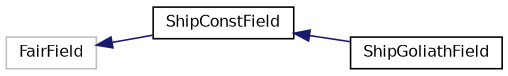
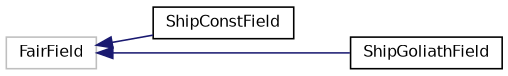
  digraph {
    rankdir=LR
    node [color=black fillcolor=white fontname=Helvetica fontsize=10 shape=record style=filled]
    edge [color=midnightblue dir=back fontname=Helvetica fontsize=10 labelfontname=Helvetica labelfontsize=10 style=solid]
    n1 [color=grey75 height=0.2 label=FairField width=0.4]
    n2 [height=0.2 label=ShipConstField width=0.4]
    n3 [height=0.2 label=ShipGoliathField width=0.4]
    n1 -> n2
-   n2 -> n3
+   n1 -> n3
  }
